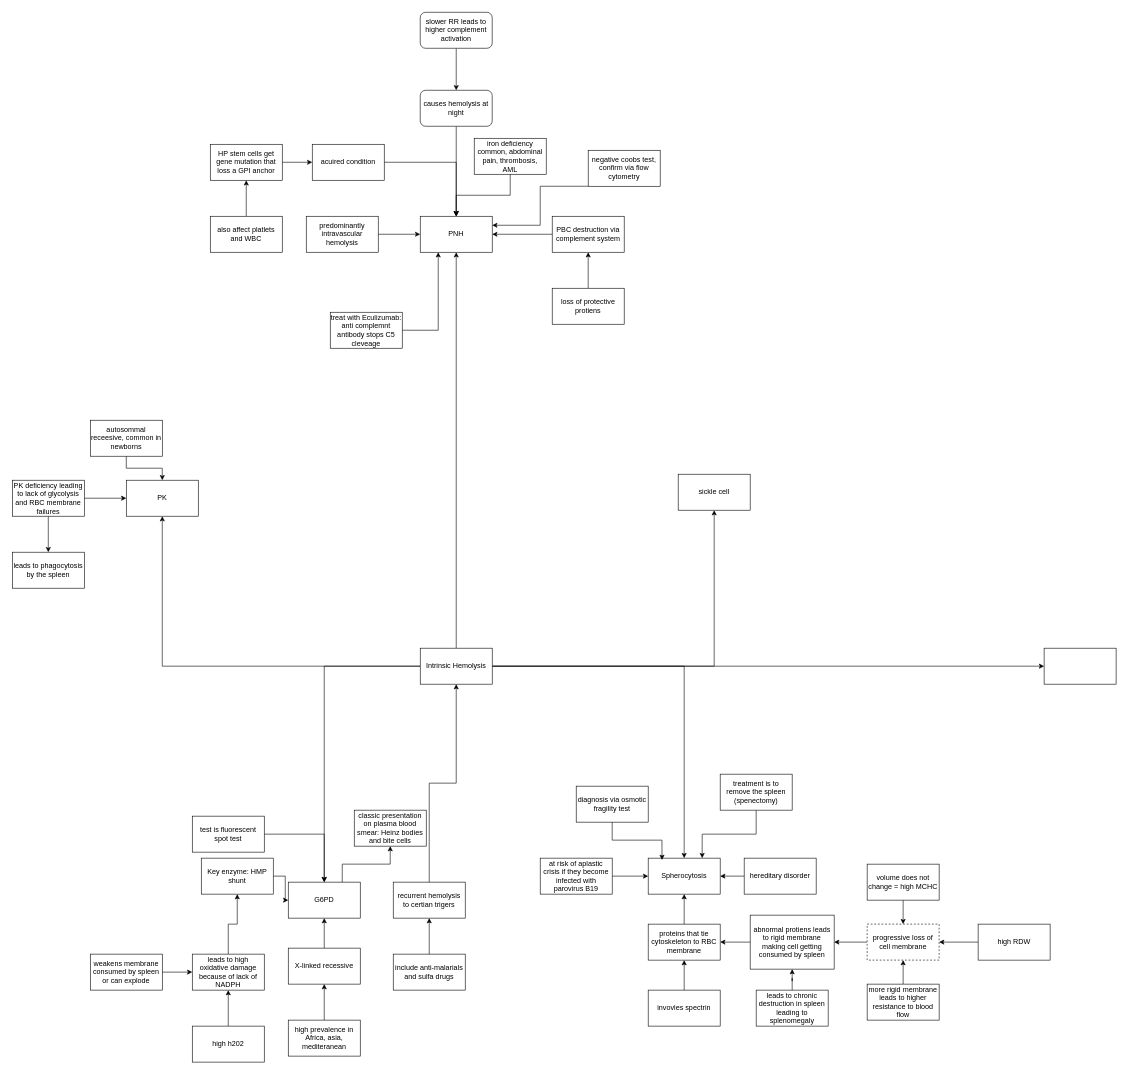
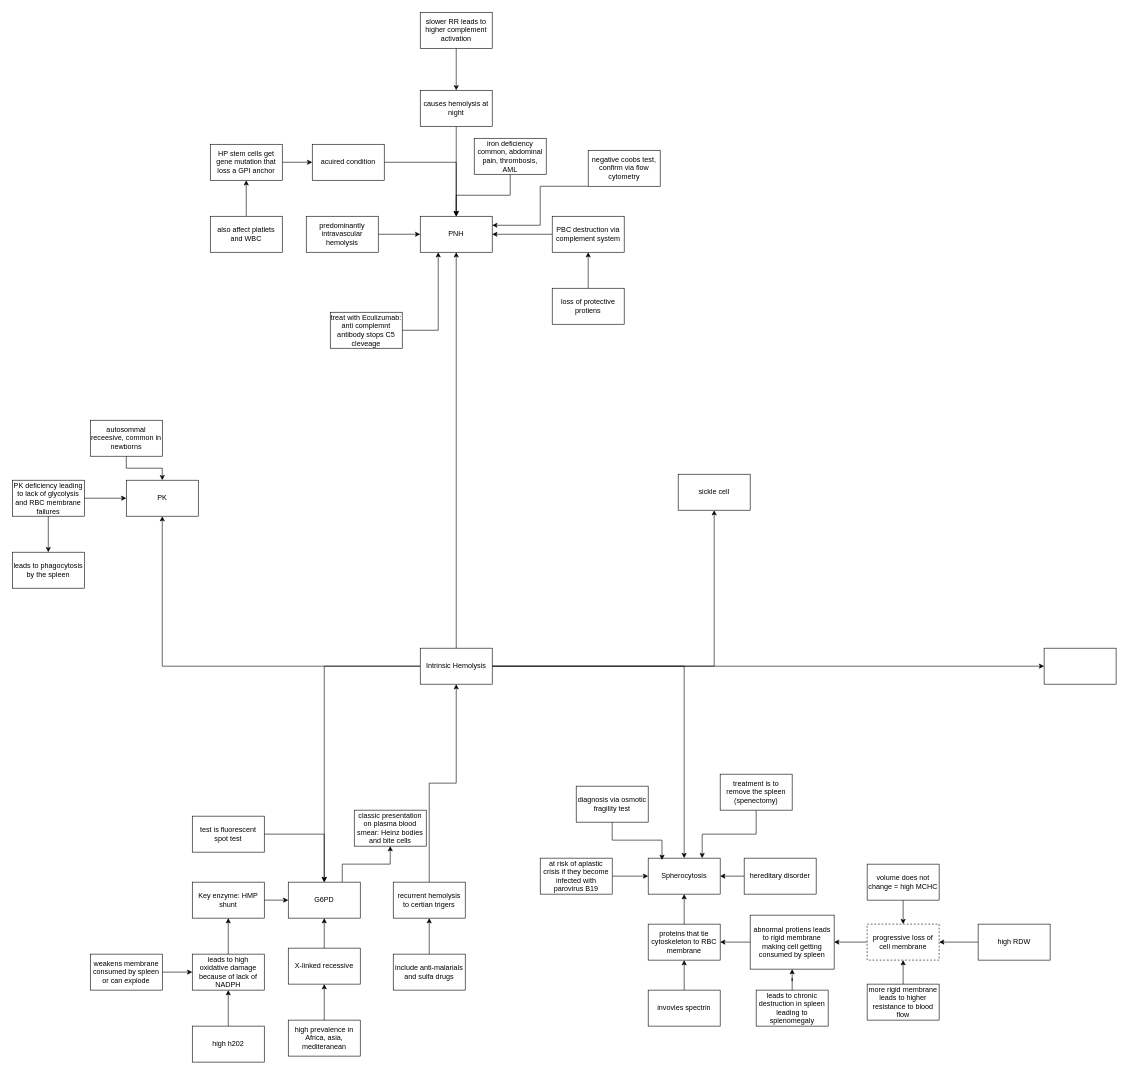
  <mxCell id="0" />
  <mxCell id="1" parent="0" />
  <mxCell id="2" style="edgeStyle=orthogonalEdgeStyle;rounded=0;orthogonalLoop=1;jettySize=auto;html=1;entryX=0.5;entryY=1;entryDx=0;entryDy=0;" edge="1" parent="1" source="8" target="9"><mxGeometry relative="1" as="geometry" /></mxCell>
  <mxCell id="3" style="edgeStyle=orthogonalEdgeStyle;rounded=0;orthogonalLoop=1;jettySize=auto;html=1;" edge="1" parent="1" source="8" target="10"><mxGeometry relative="1" as="geometry" /></mxCell>
  <mxCell id="4" style="edgeStyle=orthogonalEdgeStyle;rounded=0;orthogonalLoop=1;jettySize=auto;html=1;entryX=0.5;entryY=0;entryDx=0;entryDy=0;" edge="1" parent="1" source="8" target="12"><mxGeometry relative="1" as="geometry" /></mxCell>
  <mxCell id="5" style="edgeStyle=orthogonalEdgeStyle;rounded=0;orthogonalLoop=1;jettySize=auto;html=1;" edge="1" parent="1" source="8" target="13"><mxGeometry relative="1" as="geometry" /></mxCell>
  <mxCell id="6" style="edgeStyle=orthogonalEdgeStyle;rounded=0;orthogonalLoop=1;jettySize=auto;html=1;" edge="1" parent="1" source="8" target="14"><mxGeometry relative="1" as="geometry" /></mxCell>
  <mxCell id="7" style="edgeStyle=orthogonalEdgeStyle;rounded=0;orthogonalLoop=1;jettySize=auto;html=1;" edge="1" parent="1" source="8" target="15"><mxGeometry relative="1" as="geometry" /></mxCell>
  <mxCell id="8" value="Intrinsic Hemolysis" style="rounded=0;whiteSpace=wrap;html=1;" vertex="1" parent="1"><mxGeometry x="700" y="1080" width="120" height="60" as="geometry" /></mxCell>
  <mxCell id="9" value="PNH" style="rounded=0;whiteSpace=wrap;html=1;" vertex="1" parent="1"><mxGeometry x="700" y="360" width="120" height="60" as="geometry" /></mxCell>
  <mxCell id="10" value="PK" style="rounded=0;whiteSpace=wrap;html=1;" vertex="1" parent="1"><mxGeometry x="210" y="800" width="120" height="60" as="geometry" /></mxCell>
  <mxCell id="11" style="edgeStyle=orthogonalEdgeStyle;rounded=0;orthogonalLoop=1;jettySize=auto;html=1;exitX=0.75;exitY=0;exitDx=0;exitDy=0;" edge="1" parent="1" source="12" target="60"><mxGeometry relative="1" as="geometry" /></mxCell>
  <mxCell id="12" value="G6PD" style="rounded=0;whiteSpace=wrap;html=1;" vertex="1" parent="1"><mxGeometry x="480" y="1470" width="120" height="60" as="geometry" /></mxCell>
  <mxCell id="13" value="Spherocytosis" style="rounded=0;whiteSpace=wrap;html=1;" vertex="1" parent="1"><mxGeometry x="1080" y="1430" width="120" height="60" as="geometry" /></mxCell>
  <mxCell id="14" value="sickle cell" style="rounded=0;whiteSpace=wrap;html=1;" vertex="1" parent="1"><mxGeometry x="1130" y="790" width="120" height="60" as="geometry" /></mxCell>
  <mxCell id="15" value="" style="rounded=0;whiteSpace=wrap;html=1;" vertex="1" parent="1"><mxGeometry x="1740" y="1080" width="120" height="60" as="geometry" /></mxCell>
  <mxCell id="16" value="" style="edgeStyle=orthogonalEdgeStyle;rounded=0;orthogonalLoop=1;jettySize=auto;html=1;" edge="1" parent="1" source="17" target="9"><mxGeometry relative="1" as="geometry" /></mxCell>
  <mxCell id="17" value="PBC destruction via complement system" style="rounded=0;whiteSpace=wrap;html=1;" vertex="1" parent="1"><mxGeometry x="920" y="360" width="120" height="60" as="geometry" /></mxCell>
  <mxCell id="18" value="" style="edgeStyle=orthogonalEdgeStyle;rounded=0;orthogonalLoop=1;jettySize=auto;html=1;" edge="1" parent="1" source="19" target="17"><mxGeometry relative="1" as="geometry" /></mxCell>
  <mxCell id="19" value="loss of protective protiens" style="rounded=0;whiteSpace=wrap;html=1;" vertex="1" parent="1"><mxGeometry x="920" y="480" width="120" height="60" as="geometry" /></mxCell>
  <mxCell id="20" value="" style="edgeStyle=orthogonalEdgeStyle;rounded=0;orthogonalLoop=1;jettySize=auto;html=1;" edge="1" parent="1" source="21" target="9"><mxGeometry relative="1" as="geometry" /></mxCell>
  <mxCell id="21" value="predominantly intravascular hemolysis" style="rounded=0;whiteSpace=wrap;html=1;" vertex="1" parent="1"><mxGeometry x="510" y="360" width="120" height="60" as="geometry" /></mxCell>
  <mxCell id="22" style="edgeStyle=orthogonalEdgeStyle;rounded=0;orthogonalLoop=1;jettySize=auto;html=1;entryX=0.5;entryY=0;entryDx=0;entryDy=0;" edge="1" parent="1" source="23" target="9"><mxGeometry relative="1" as="geometry" /></mxCell>
  <mxCell id="23" value="acuired condition" style="rounded=0;whiteSpace=wrap;html=1;" vertex="1" parent="1"><mxGeometry x="520" y="240" width="120" height="60" as="geometry" /></mxCell>
  <mxCell id="24" value="" style="edgeStyle=orthogonalEdgeStyle;rounded=0;orthogonalLoop=1;jettySize=auto;html=1;" edge="1" parent="1" source="25" target="23"><mxGeometry relative="1" as="geometry" /></mxCell>
  <mxCell id="25" value="HP stem cells get gene mutation that loss a GPI anchor" style="rounded=0;whiteSpace=wrap;html=1;" vertex="1" parent="1"><mxGeometry x="350" y="240" width="120" height="60" as="geometry" /></mxCell>
  <mxCell id="26" value="" style="edgeStyle=orthogonalEdgeStyle;rounded=0;orthogonalLoop=1;jettySize=auto;html=1;" edge="1" parent="1" source="27" target="25"><mxGeometry relative="1" as="geometry" /></mxCell>
  <mxCell id="27" value="also affect platlets and WBC" style="rounded=0;whiteSpace=wrap;html=1;" vertex="1" parent="1"><mxGeometry x="350" y="360" width="120" height="60" as="geometry" /></mxCell>
  <mxCell id="28" style="edgeStyle=orthogonalEdgeStyle;rounded=0;orthogonalLoop=1;jettySize=auto;html=1;entryX=0.5;entryY=0;entryDx=0;entryDy=0;" edge="1" parent="1" source="29" target="9"><mxGeometry relative="1" as="geometry" /></mxCell>
- <mxCell id="29" value="causes hemolysis at night" style="whiteSpace=wrap;html=1;rounded=1;" vertex="1" parent="1"><mxGeometry x="700" y="150" width="120" height="60" as="geometry" /></mxCell>
+ <mxCell id="29" value="causes hemolysis at night" style="rounded=0;whiteSpace=wrap;html=1;" vertex="1" parent="1"><mxGeometry x="700" y="150" width="120" height="60" as="geometry" /></mxCell>
  <mxCell id="30" value="" style="edgeStyle=orthogonalEdgeStyle;rounded=0;orthogonalLoop=1;jettySize=auto;html=1;" edge="1" parent="1" source="31" target="29"><mxGeometry relative="1" as="geometry" /></mxCell>
- <mxCell id="31" value="slower RR leads to higher complement activation" style="whiteSpace=wrap;html=1;rounded=1;" vertex="1" parent="1"><mxGeometry x="700" y="20" width="120" height="60" as="geometry" /></mxCell>
+ <mxCell id="31" value="slower RR leads to higher complement activation" style="rounded=0;whiteSpace=wrap;html=1;" vertex="1" parent="1"><mxGeometry x="700" y="20" width="120" height="60" as="geometry" /></mxCell>
  <mxCell id="32" style="edgeStyle=orthogonalEdgeStyle;rounded=0;orthogonalLoop=1;jettySize=auto;html=1;" edge="1" parent="1" source="33" target="9"><mxGeometry relative="1" as="geometry" /></mxCell>
  <mxCell id="33" value="iron deficiency common, abdominal pain, thrombosis, AML" style="rounded=0;whiteSpace=wrap;html=1;" vertex="1" parent="1"><mxGeometry x="790" y="230" width="120" height="60" as="geometry" /></mxCell>
  <mxCell id="34" style="edgeStyle=orthogonalEdgeStyle;rounded=0;orthogonalLoop=1;jettySize=auto;html=1;entryX=1;entryY=0.25;entryDx=0;entryDy=0;" edge="1" parent="1" source="35" target="9"><mxGeometry relative="1" as="geometry"><Array as="points"><mxPoint x="900" y="310" /><mxPoint x="900" y="375" /></Array></mxGeometry></mxCell>
  <mxCell id="35" value="negative coobs test, confirm via flow cytometry" style="rounded=0;whiteSpace=wrap;html=1;" vertex="1" parent="1"><mxGeometry x="980" y="250" width="120" height="60" as="geometry" /></mxCell>
  <mxCell id="36" style="edgeStyle=orthogonalEdgeStyle;rounded=0;orthogonalLoop=1;jettySize=auto;html=1;entryX=0.25;entryY=1;entryDx=0;entryDy=0;" edge="1" parent="1" source="37" target="9"><mxGeometry relative="1" as="geometry" /></mxCell>
  <mxCell id="37" value="treat with Eculizumab: anti complemnt antibody stops C5 cleveage" style="rounded=0;whiteSpace=wrap;html=1;" vertex="1" parent="1"><mxGeometry x="550" y="520" width="120" height="60" as="geometry" /></mxCell>
  <mxCell id="38" value="" style="edgeStyle=orthogonalEdgeStyle;rounded=0;orthogonalLoop=1;jettySize=auto;html=1;" edge="1" parent="1" source="40" target="10"><mxGeometry relative="1" as="geometry" /></mxCell>
  <mxCell id="39" value="" style="edgeStyle=orthogonalEdgeStyle;rounded=0;orthogonalLoop=1;jettySize=auto;html=1;" edge="1" parent="1" source="40" target="41"><mxGeometry relative="1" as="geometry" /></mxCell>
  <mxCell id="40" value="PK deficiency leading to lack of glycolysis and RBC membrane failures" style="rounded=0;whiteSpace=wrap;html=1;" vertex="1" parent="1"><mxGeometry x="20" y="800" width="120" height="60" as="geometry" /></mxCell>
  <mxCell id="41" value="leads to phagocytosis by the spleen" style="rounded=0;whiteSpace=wrap;html=1;" vertex="1" parent="1"><mxGeometry x="20" y="920" width="120" height="60" as="geometry" /></mxCell>
  <mxCell id="42" style="edgeStyle=orthogonalEdgeStyle;rounded=0;orthogonalLoop=1;jettySize=auto;html=1;" edge="1" parent="1" source="43" target="10"><mxGeometry relative="1" as="geometry" /></mxCell>
  <mxCell id="43" value="autosommal receesive, common in newborns" style="rounded=0;whiteSpace=wrap;html=1;" vertex="1" parent="1"><mxGeometry x="150" y="700" width="120" height="60" as="geometry" /></mxCell>
  <mxCell id="44" value="" style="edgeStyle=orthogonalEdgeStyle;rounded=0;orthogonalLoop=1;jettySize=auto;html=1;" edge="1" parent="1" source="45" target="12"><mxGeometry relative="1" as="geometry" /></mxCell>
- <mxCell id="45" value="Key enzyme: HMP shunt" style="rounded=0;whiteSpace=wrap;html=1;" vertex="1" parent="1"><mxGeometry x="335" y="1430" width="120" height="60" as="geometry" /></mxCell>
+ <mxCell id="45" value="Key enzyme: HMP shunt" style="rounded=0;whiteSpace=wrap;html=1;" vertex="1" parent="1"><mxGeometry x="320" y="1470" width="120" height="60" as="geometry" /></mxCell>
  <mxCell id="46" style="edgeStyle=orthogonalEdgeStyle;rounded=0;orthogonalLoop=1;jettySize=auto;html=1;" edge="1" parent="1" source="47" target="45"><mxGeometry relative="1" as="geometry" /></mxCell>
  <mxCell id="47" value="leads to high oxidative damage because of lack of NADPH" style="rounded=0;whiteSpace=wrap;html=1;" vertex="1" parent="1"><mxGeometry x="320" y="1590" width="120" height="60" as="geometry" /></mxCell>
  <mxCell id="48" style="edgeStyle=orthogonalEdgeStyle;rounded=0;orthogonalLoop=1;jettySize=auto;html=1;" edge="1" parent="1" source="49" target="47"><mxGeometry relative="1" as="geometry" /></mxCell>
  <mxCell id="49" value="high h202" style="rounded=0;whiteSpace=wrap;html=1;" vertex="1" parent="1"><mxGeometry x="320" y="1710" width="120" height="60" as="geometry" /></mxCell>
  <mxCell id="50" style="edgeStyle=orthogonalEdgeStyle;rounded=0;orthogonalLoop=1;jettySize=auto;html=1;" edge="1" parent="1" source="51" target="12"><mxGeometry relative="1" as="geometry" /></mxCell>
  <mxCell id="51" value="X-linked recessive" style="rounded=0;whiteSpace=wrap;html=1;" vertex="1" parent="1"><mxGeometry x="480" y="1580" width="120" height="60" as="geometry" /></mxCell>
  <mxCell id="52" value="" style="edgeStyle=orthogonalEdgeStyle;rounded=0;orthogonalLoop=1;jettySize=auto;html=1;" edge="1" parent="1" source="53" target="8"><mxGeometry relative="1" as="geometry" /></mxCell>
  <mxCell id="53" value="recurrent hemolysis to certian trigers" style="rounded=0;whiteSpace=wrap;html=1;" vertex="1" parent="1"><mxGeometry x="655" y="1470" width="120" height="60" as="geometry" /></mxCell>
  <mxCell id="54" value="" style="edgeStyle=orthogonalEdgeStyle;rounded=0;orthogonalLoop=1;jettySize=auto;html=1;" edge="1" parent="1" source="55" target="47"><mxGeometry relative="1" as="geometry" /></mxCell>
  <mxCell id="55" value="weakens membrane consumed by spleen or can explode" style="rounded=0;whiteSpace=wrap;html=1;" vertex="1" parent="1"><mxGeometry x="150" y="1590" width="120" height="60" as="geometry" /></mxCell>
  <mxCell id="56" value="" style="edgeStyle=orthogonalEdgeStyle;rounded=0;orthogonalLoop=1;jettySize=auto;html=1;" edge="1" parent="1" source="57" target="53"><mxGeometry relative="1" as="geometry" /></mxCell>
  <mxCell id="57" value="include anti-malarials and sulfa drugs" style="rounded=0;whiteSpace=wrap;html=1;" vertex="1" parent="1"><mxGeometry x="655" y="1590" width="120" height="60" as="geometry" /></mxCell>
  <mxCell id="58" style="edgeStyle=orthogonalEdgeStyle;rounded=0;orthogonalLoop=1;jettySize=auto;html=1;entryX=0.5;entryY=1;entryDx=0;entryDy=0;" edge="1" parent="1" source="59" target="51"><mxGeometry relative="1" as="geometry" /></mxCell>
  <mxCell id="59" value="high prevalence in Africa, asia, mediteranean" style="rounded=0;whiteSpace=wrap;html=1;" vertex="1" parent="1"><mxGeometry x="480" y="1700" width="120" height="60" as="geometry" /></mxCell>
  <mxCell id="60" value="classic presentation on plasma blood smear: Heinz bodies and bite cells" style="rounded=0;whiteSpace=wrap;html=1;" vertex="1" parent="1"><mxGeometry x="590" y="1350" width="120" height="60" as="geometry" /></mxCell>
  <mxCell id="61" style="edgeStyle=orthogonalEdgeStyle;rounded=0;orthogonalLoop=1;jettySize=auto;html=1;" edge="1" parent="1" source="62" target="12"><mxGeometry relative="1" as="geometry" /></mxCell>
  <mxCell id="62" value="test is fluorescent spot test" style="rounded=0;whiteSpace=wrap;html=1;" vertex="1" parent="1"><mxGeometry x="320" y="1360" width="120" height="60" as="geometry" /></mxCell>
  <mxCell id="63" value="" style="edgeStyle=orthogonalEdgeStyle;rounded=0;orthogonalLoop=1;jettySize=auto;html=1;" edge="1" parent="1" source="64" target="13"><mxGeometry relative="1" as="geometry" /></mxCell>
  <mxCell id="64" value="hereditary disorder" style="rounded=0;whiteSpace=wrap;html=1;" vertex="1" parent="1"><mxGeometry x="1240" y="1430" width="120" height="60" as="geometry" /></mxCell>
  <mxCell id="65" value="" style="edgeStyle=orthogonalEdgeStyle;rounded=0;orthogonalLoop=1;jettySize=auto;html=1;" edge="1" parent="1" source="66" target="13"><mxGeometry relative="1" as="geometry" /></mxCell>
  <mxCell id="66" value="proteins that tie cytoskeleton to RBC membrane" style="rounded=0;whiteSpace=wrap;html=1;" vertex="1" parent="1"><mxGeometry x="1080" y="1540" width="120" height="60" as="geometry" /></mxCell>
  <mxCell id="67" value="" style="edgeStyle=orthogonalEdgeStyle;rounded=0;orthogonalLoop=1;jettySize=auto;html=1;" edge="1" parent="1" source="68" target="66"><mxGeometry relative="1" as="geometry" /></mxCell>
  <mxCell id="68" value="invovles spectrin" style="rounded=0;whiteSpace=wrap;html=1;" vertex="1" parent="1"><mxGeometry x="1080" y="1650" width="120" height="60" as="geometry" /></mxCell>
  <mxCell id="69" value="" style="edgeStyle=orthogonalEdgeStyle;rounded=0;orthogonalLoop=1;jettySize=auto;html=1;" edge="1" parent="1" source="70" target="66"><mxGeometry relative="1" as="geometry" /></mxCell>
  <mxCell id="70" value="abnormal protiens leads to rigid membrane making cell getting consumed by spleen" style="rounded=0;whiteSpace=wrap;html=1;" vertex="1" parent="1"><mxGeometry x="1250" y="1525" width="140" height="90" as="geometry" /></mxCell>
  <mxCell id="71" value="" style="edgeStyle=orthogonalEdgeStyle;rounded=0;orthogonalLoop=1;jettySize=auto;html=1;" edge="1" parent="1" source="72" target="70"><mxGeometry relative="1" as="geometry" /></mxCell>
  <mxCell id="72" value="leads to chronic destruction in spleen leading to splenomegaly" style="rounded=0;whiteSpace=wrap;html=1;" vertex="1" parent="1"><mxGeometry x="1260" y="1650" width="120" height="60" as="geometry" /></mxCell>
  <mxCell id="73" value="" style="edgeStyle=orthogonalEdgeStyle;rounded=0;orthogonalLoop=1;jettySize=auto;html=1;" edge="1" parent="1" source="74" target="70"><mxGeometry relative="1" as="geometry" /></mxCell>
  <mxCell id="74" value="progressive loss of cell membrane" style="rounded=0;whiteSpace=wrap;html=1;dashed=1;" vertex="1" parent="1"><mxGeometry x="1445" y="1540" width="120" height="60" as="geometry" /></mxCell>
  <mxCell id="75" value="" style="edgeStyle=orthogonalEdgeStyle;rounded=0;orthogonalLoop=1;jettySize=auto;html=1;" edge="1" parent="1" source="76" target="74"><mxGeometry relative="1" as="geometry" /></mxCell>
  <mxCell id="76" value="high RDW" style="rounded=0;whiteSpace=wrap;html=1;" vertex="1" parent="1"><mxGeometry x="1630" y="1540" width="120" height="60" as="geometry" /></mxCell>
  <mxCell id="77" value="" style="edgeStyle=orthogonalEdgeStyle;rounded=0;orthogonalLoop=1;jettySize=auto;html=1;" edge="1" parent="1" source="78" target="74"><mxGeometry relative="1" as="geometry" /></mxCell>
  <mxCell id="78" value="volume does not change = high MCHC" style="rounded=0;whiteSpace=wrap;html=1;" vertex="1" parent="1"><mxGeometry x="1445" y="1440" width="120" height="60" as="geometry" /></mxCell>
  <mxCell id="79" value="" style="edgeStyle=orthogonalEdgeStyle;rounded=0;orthogonalLoop=1;jettySize=auto;html=1;" edge="1" parent="1" source="80" target="74"><mxGeometry relative="1" as="geometry" /></mxCell>
  <mxCell id="80" value="more rigid membrane leads to higher resistance to blood flow" style="rounded=0;whiteSpace=wrap;html=1;" vertex="1" parent="1"><mxGeometry x="1445" y="1640" width="120" height="60" as="geometry" /></mxCell>
  <mxCell id="81" value="" style="edgeStyle=orthogonalEdgeStyle;rounded=0;orthogonalLoop=1;jettySize=auto;html=1;" edge="1" parent="1" source="82" target="13"><mxGeometry relative="1" as="geometry" /></mxCell>
  <mxCell id="82" value="at risk of aplastic crisis if they become infected with parovirus B19" style="rounded=0;whiteSpace=wrap;html=1;" vertex="1" parent="1"><mxGeometry x="900" y="1430" width="120" height="60" as="geometry" /></mxCell>
  <mxCell id="83" value="diagnosis via osmotic fragility test" style="rounded=0;whiteSpace=wrap;html=1;" vertex="1" parent="1"><mxGeometry x="960" y="1310" width="120" height="60" as="geometry" /></mxCell>
  <mxCell id="84" style="edgeStyle=orthogonalEdgeStyle;rounded=0;orthogonalLoop=1;jettySize=auto;html=1;entryX=0.192;entryY=0.05;entryDx=0;entryDy=0;entryPerimeter=0;" edge="1" parent="1" source="83" target="13"><mxGeometry relative="1" as="geometry" /></mxCell>
  <mxCell id="85" style="edgeStyle=orthogonalEdgeStyle;rounded=0;orthogonalLoop=1;jettySize=auto;html=1;entryX=0.75;entryY=0;entryDx=0;entryDy=0;" edge="1" parent="1" source="86" target="13"><mxGeometry relative="1" as="geometry" /></mxCell>
  <mxCell id="86" value="treatment is to remove the spleen (spenectomy)" style="rounded=0;whiteSpace=wrap;html=1;" vertex="1" parent="1"><mxGeometry x="1200" y="1290" width="120" height="60" as="geometry" /></mxCell>
